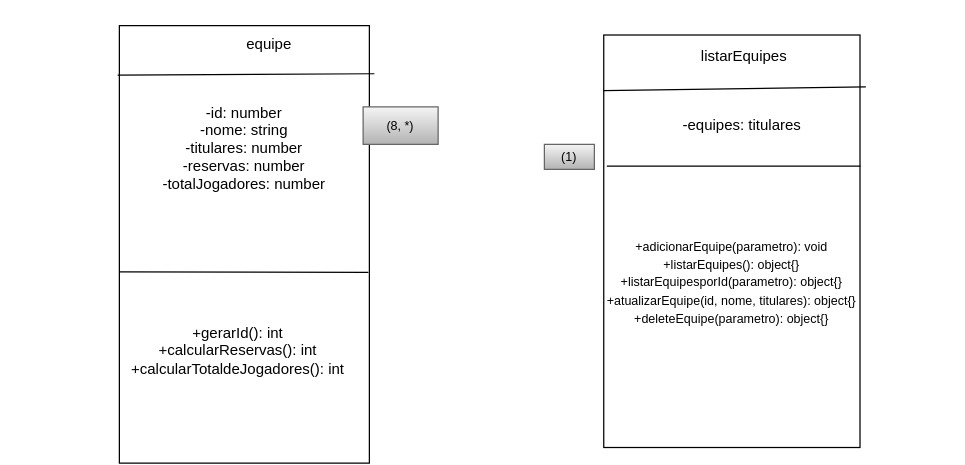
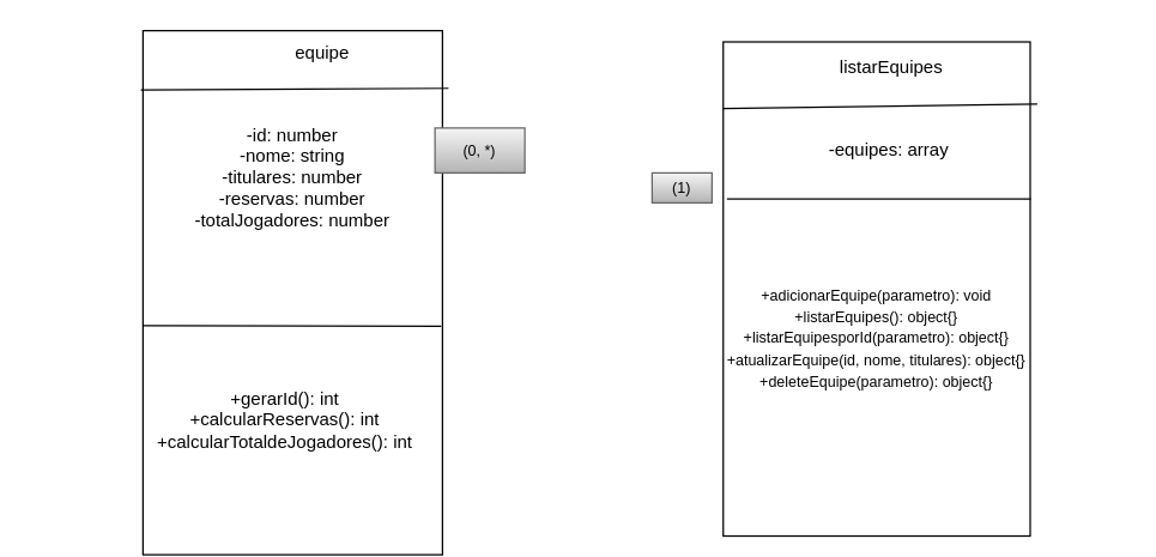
  <mxCell id="0" />
  <mxCell id="1" parent="0" />
  <mxCell id="2" value="" style="rounded=0;whiteSpace=wrap;html=1;rotation=90;" vertex="1" parent="1"><mxGeometry x="20" y="95" width="350" height="200" as="geometry" /></mxCell>
  <mxCell id="3" value="" style="endArrow=none;html=1;exitX=0.113;exitY=1.007;exitDx=0;exitDy=0;exitPerimeter=0;entryX=0.11;entryY=-0.02;entryDx=0;entryDy=0;entryPerimeter=0;" edge="1" parent="1" source="2" target="2"><mxGeometry width="50" height="50" relative="1" as="geometry"><mxPoint x="170" y="95" as="sourcePoint" /><mxPoint x="220" y="45" as="targetPoint" /></mxGeometry></mxCell>
  <mxCell id="4" value="equipe" style="text;html=1;strokeColor=none;fillColor=none;align=center;verticalAlign=middle;whiteSpace=wrap;rounded=0;" vertex="1" parent="1"><mxGeometry x="185" y="20" width="60" height="30" as="geometry" /></mxCell>
  <mxCell id="5" style="edgeStyle=none;html=1;fontSize=10;endArrow=diamond;endFill=1;entryX=0.25;entryY=1;entryDx=0;entryDy=0;strokeColor=#FFFFFF;" edge="1" parent="1" source="6" target="9"><mxGeometry relative="1" as="geometry"><mxPoint x="365" y="117.5" as="targetPoint" /></mxGeometry></mxCell>
  <mxCell id="6" value="-id: number&lt;br&gt;-nome: string&lt;br&gt;-titulares: number&lt;br&gt;-reservas: number&lt;br&gt;-totalJogadores: number&lt;br&gt;" style="text;html=1;strokeColor=none;fillColor=none;align=center;verticalAlign=middle;whiteSpace=wrap;rounded=0;" vertex="1" parent="1"><mxGeometry x="100" y="60" width="190" height="115" as="geometry" /></mxCell>
  <mxCell id="7" value="" style="endArrow=none;html=1;entryX=0.564;entryY=0.004;entryDx=0;entryDy=0;entryPerimeter=0;" edge="1" parent="1" target="2"><mxGeometry width="50" height="50" relative="1" as="geometry"><mxPoint x="95" y="217" as="sourcePoint" /><mxPoint x="335" y="150" as="targetPoint" /></mxGeometry></mxCell>
  <mxCell id="8" value="+gerarId(): int&lt;br&gt;+calcularReservas(): int&lt;br&gt;+calcularTotaldeJogadores(): int" style="text;html=1;strokeColor=none;fillColor=none;align=center;verticalAlign=middle;whiteSpace=wrap;rounded=0;" vertex="1" parent="1"><mxGeometry x="95" y="220" width="190" height="120" as="geometry" /></mxCell>
  <mxCell id="9" value="" style="rounded=0;whiteSpace=wrap;html=1;rotation=90;" vertex="1" parent="1"><mxGeometry x="420" y="90" width="330" height="205" as="geometry" /></mxCell>
  <mxCell id="10" value="listarEquipes" style="text;html=1;strokeColor=none;fillColor=none;align=center;verticalAlign=middle;whiteSpace=wrap;rounded=0;" vertex="1" parent="1"><mxGeometry x="565" y="30" width="60" height="30" as="geometry" /></mxCell>
  <mxCell id="11" value="" style="endArrow=none;html=1;exitX=0.135;exitY=1.001;exitDx=0;exitDy=0;exitPerimeter=0;entryX=0.126;entryY=-0.023;entryDx=0;entryDy=0;entryPerimeter=0;" edge="1" parent="1" source="9" target="9"><mxGeometry width="50" height="50" relative="1" as="geometry"><mxPoint x="585" y="120" as="sourcePoint" /><mxPoint x="635" y="70" as="targetPoint" /></mxGeometry></mxCell>
- <mxCell id="12" value="-equipes: titulares&amp;nbsp;" style="text;html=1;strokeColor=none;fillColor=none;align=center;verticalAlign=middle;whiteSpace=wrap;rounded=0;" vertex="1" parent="1"><mxGeometry x="520" y="40" width="150" height="120" as="geometry" /></mxCell>
+ <mxCell id="12" value="-equipes: array&amp;nbsp;" style="text;html=1;strokeColor=none;fillColor=none;align=center;verticalAlign=middle;whiteSpace=wrap;rounded=0;" vertex="1" parent="1"><mxGeometry x="520" y="40" width="150" height="120" as="geometry" /></mxCell>
  <mxCell id="13" value="" style="endArrow=none;html=1;exitX=0.318;exitY=-0.002;exitDx=0;exitDy=0;exitPerimeter=0;entryX=0.318;entryY=0.988;entryDx=0;entryDy=0;entryPerimeter=0;" edge="1" parent="1" source="9" target="9"><mxGeometry width="50" height="50" relative="1" as="geometry"><mxPoint x="355" y="200" as="sourcePoint" /><mxPoint x="405" y="150" as="targetPoint" /></mxGeometry></mxCell>
  <mxCell id="14" value="&lt;font style=&quot;font-size: 10px;&quot;&gt;+adicionarEquipe(parametro): void&lt;br&gt;+listarEquipes(): object{}&lt;br&gt;+listarEquipesporId(parametro): object{}&lt;br&gt;+atualizarEquipe(id, nome, titulares): object{}&lt;br&gt;+deleteEquipe(parametro): object{}&lt;br&gt;&lt;/font&gt;" style="text;html=1;strokeColor=none;fillColor=none;align=center;verticalAlign=middle;whiteSpace=wrap;rounded=0;" vertex="1" parent="1"><mxGeometry x="460" y="155" width="250" height="140" as="geometry" /></mxCell>
- <mxCell id="15" value="(8, *)" style="text;html=1;strokeColor=#666666;fillColor=#f5f5f5;align=center;verticalAlign=middle;whiteSpace=wrap;rounded=0;fontSize=10;gradientColor=#b3b3b3;" vertex="1" parent="1"><mxGeometry x="290" y="85" width="60" height="30" as="geometry" /></mxCell>
+ <mxCell id="15" value="(0, *)" style="text;html=1;strokeColor=#666666;fillColor=#f5f5f5;align=center;verticalAlign=middle;whiteSpace=wrap;rounded=0;fontSize=10;gradientColor=#b3b3b3;" vertex="1" parent="1"><mxGeometry x="290" y="85" width="60" height="30" as="geometry" /></mxCell>
  <mxCell id="16" value="(1)" style="text;html=1;strokeColor=#666666;fillColor=#f5f5f5;align=center;verticalAlign=middle;whiteSpace=wrap;rounded=0;fontSize=10;gradientColor=#b3b3b3;" vertex="1" parent="1"><mxGeometry x="435" y="115" width="40" height="20" as="geometry" /></mxCell>
